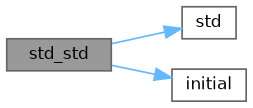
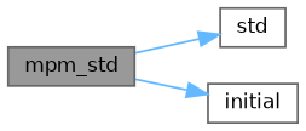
  digraph {
    rankdir=LR
    node [color=grey40 fillcolor=white fontname=Helvetica fontsize=10 shape=box style=filled]
    edge [color=steelblue1 fontname=Helvetica fontsize=10 labelfontname=Helvetica labelfontsize=10 style=solid]
-   n1 [color=gray40 fillcolor=grey60 fontcolor=black height=0.2 label=std_std width=0.4]
+   n1 [color=gray40 fillcolor=grey60 fontcolor=black height=0.2 label=mpm_std width=0.4]
    n2 [height=0.2 label=std width=0.4]
    n3 [height=0.2 label=initial width=0.4]
    n1 -> n2
    n1 -> n3
  }
